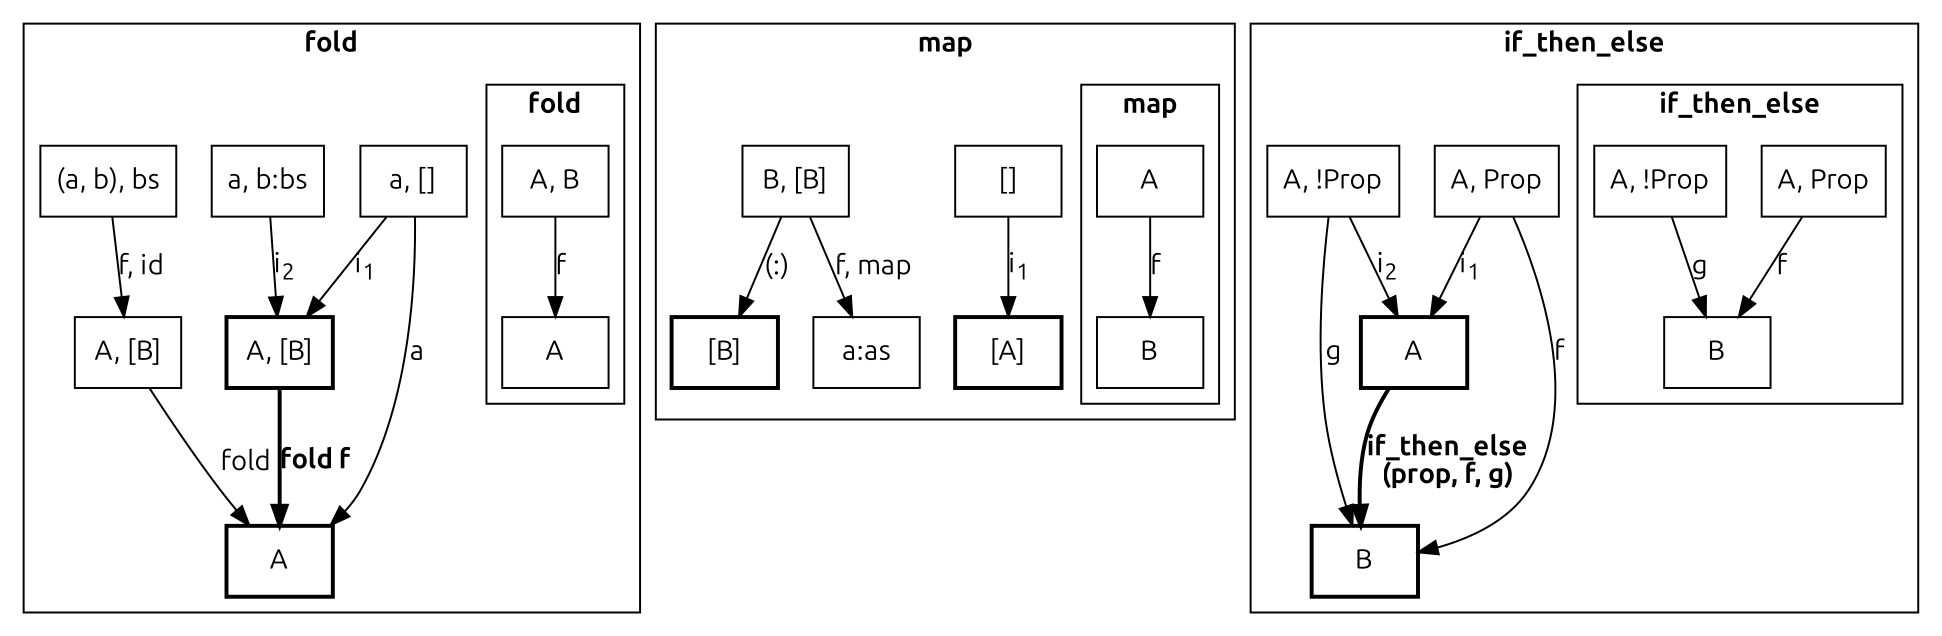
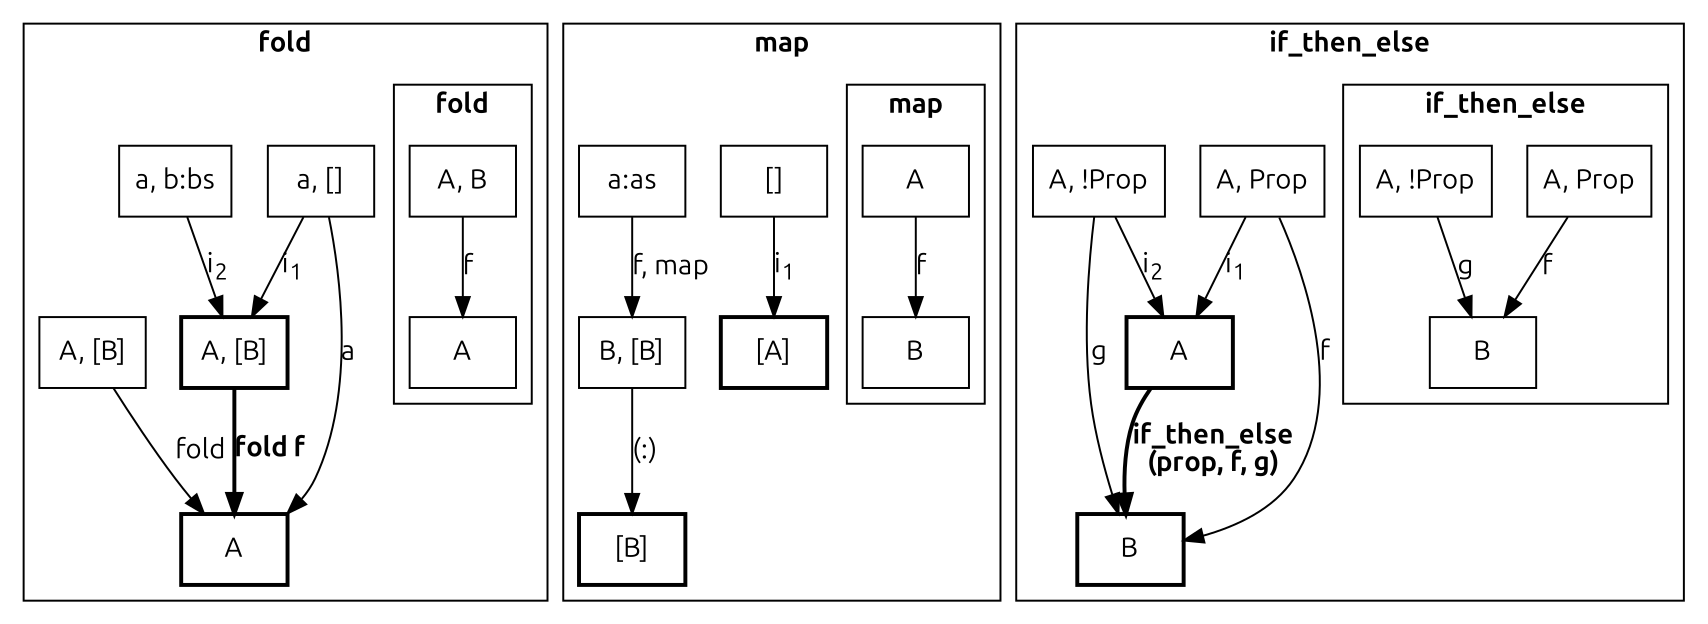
  digraph {
    fontname=Ubuntu
    node [fontname=Ubuntu shape=box]
    edge [fontname=Ubuntu]
    n1 [label=<a, []>]
    n2 [label=<a, b:bs>]
    n3 [label=<A, B>]
    n4 [label=<A>]
    n5 [label=<A, [B]> penwidth=2]
    n6 [label=<A> penwidth=2]
-   n7 [label=<(a, b), bs>]
    n8 [label=<A, [B]>]
    n9 [label=<A>]
    n10 [label=<B>]
    n11 [label=<[A]> penwidth=2]
    n12 [label=<[B]> penwidth=2]
    n13 [label=<[]>]
    n14 [label=<a:as>]
    n15 [label=<B, [B]>]
    n16 [label=<A, Prop>]
    n17 [label=<B>]
    n18 [label=<A, !Prop>]
    n19 [label=<A> penwidth=2]
    n20 [label=<B> penwidth=2]
    n21 [label=<A, Prop>]
    n22 [label=<A, !Prop>]
    subgraph cluster_1 {
      label=<<b>fold</b>>
      n5
      n6
-     n7
      n8
      subgraph sub_2 {
        label=<<b>fold</b>>
        rank=same
        n1
        n2
      }
      subgraph cluster_3 {
        label=<<b>fold</b>>
        n3
        n4
      }
    }
    subgraph cluster_4 {
      label=<<b>map</b>>
      n11
      n12
      n13
      n14
      n15
      subgraph cluster_5 {
        label=<<b>map</b>>
        n9
        n10
      }
    }
    subgraph cluster_6 {
      label=<<b>if_then_else</b>>
      n19
      n20
      n21
      n22
      subgraph cluster_7 {
        label=<<b>if_then_else</b>>
        n16
        n17
        n18
      }
    }
    n1 -> n5 [label=<i<sub>1</sub>>]
    n1 -> n6 [label=a]
    n2 -> n5 [label=<i<sub>2</sub>>]
    n3 -> n4 [label=<f>]
    n5 -> n6 [label=<<b>fold f</b>> penwidth=2]
-   n7 -> n8 [label=<f, id>]
    n8 -> n6 [label=fold]
    n9 -> n10 [label=<f>]
    n13 -> n11 [label=<i<sub>1</sub>>]
-   n15 -> n14 [label=<f, map>]
+   n14 -> n15 [label=<f, map>]
    n15 -> n12 [label=<(:)>]
    n16 -> n17 [label=<f>]
    n18 -> n17 [label=<g>]
    n19 -> n20 [label=<<b>if_then_else<br/>(prop, f, g)</b>> penwidth=2]
    n21 -> n19 [label=<i<sub>1</sub>>]
    n21 -> n20 [label=<f>]
    n22 -> n19 [label=<i<sub>2</sub>>]
    n22 -> n20 [label=<g>]
  }
